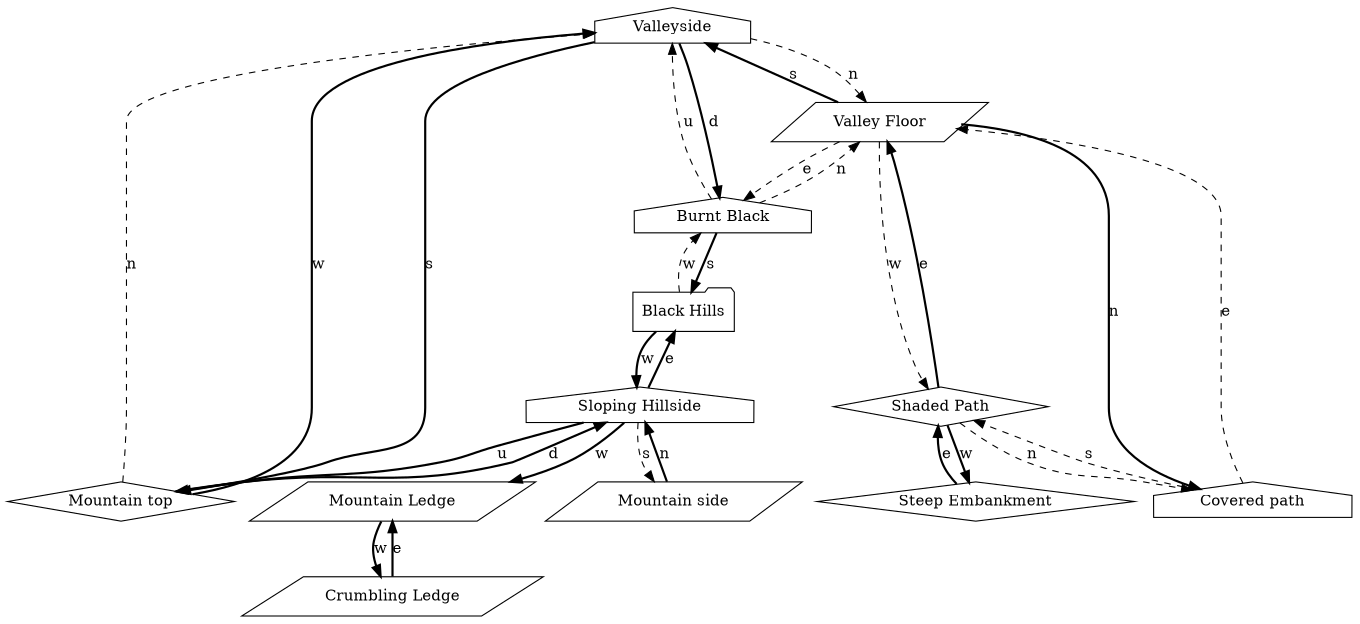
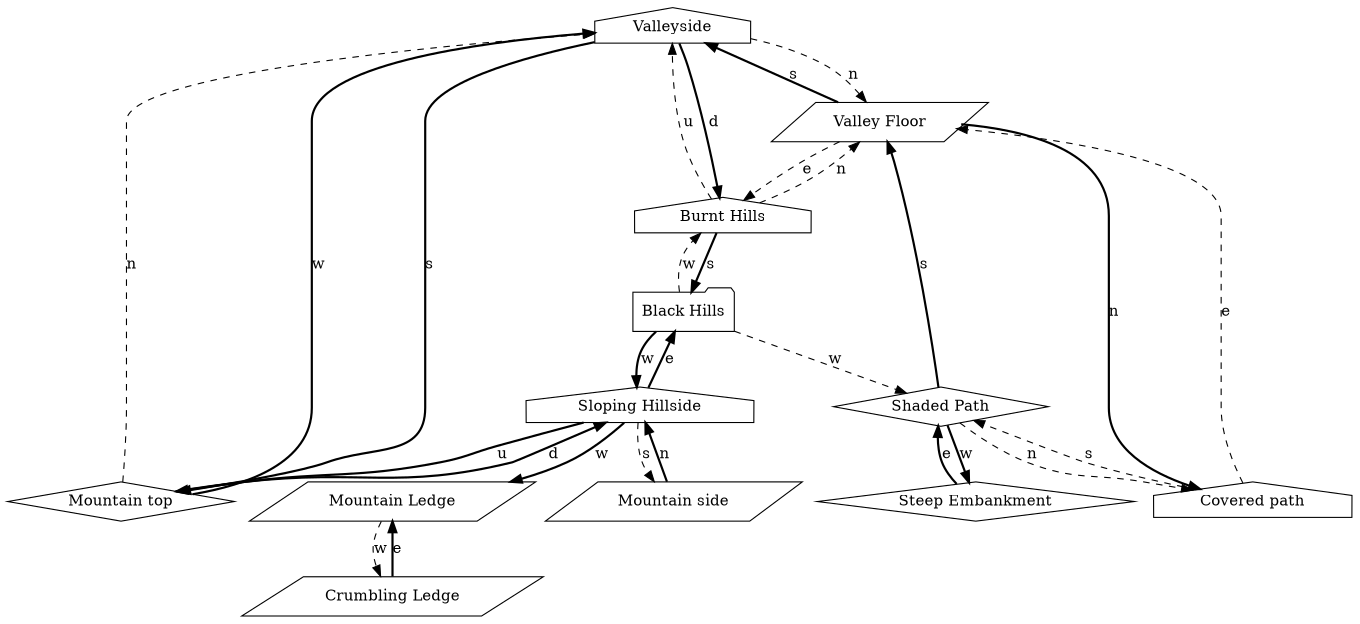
  digraph {
    node [shape=house]
    edge [style=bold]
    n1 [label=Valleyside]
    n2 [label="Valley Floor" shape=parallelogram]
    n3 [label="Mountain top" shape=diamond]
-   n4 [label="Burnt Black"]
+   n4 [label="Burnt Hills"]
    n5 [label="Covered path"]
    n6 [label="Shaded Path" shape=diamond]
    n7 [label="Sloping Hillside"]
    n8 [label="Black Hills" shape=folder]
    n9 [label="Steep Embankment" shape=diamond]
    n10 [label="Mountain side" shape=parallelogram]
    n11 [label="Mountain Ledge" shape=parallelogram]
    n12 [label="Crumbling Ledge" shape=parallelogram]
    n1 -> n2 [label=n style=dashed]
    n1 -> n3 [label=s]
    n1 -> n4 [label=d]
    n2 -> n1 [label=s]
    n2 -> n4 [label=e style=dashed]
    n2 -> n5 [label=n]
-   n2 -> n6 [label=w style=dashed]
+   n8 -> n6 [label=w style=dashed]
    n3 -> n1 [label=n style=dashed]
    n3 -> n1 [label=w]
    n3 -> n7 [label=d]
    n4 -> n1 [label=u style=dashed]
    n4 -> n2 [label=n style=dashed]
    n4 -> n8 [label=s]
    n5 -> n2 [label=e style=dashed]
    n5 -> n6 [label=s style=dashed]
-   n6 -> n2 [label=e]
+   n6 -> n2 [label=s]
    n6 -> n5 [label=n style=dashed]
    n6 -> n9 [label=w]
    n7 -> n3 [label=u]
    n7 -> n8 [label=e]
    n7 -> n10 [label=s style=dashed]
    n7 -> n11 [label=w]
    n8 -> n4 [label=w style=dashed]
    n8 -> n7 [label=w]
    n9 -> n6 [label=e]
    n10 -> n7 [label=n]
-   n11 -> n12 [label=w]
+   n11 -> n12 [label=w style=dashed]
    n12 -> n11 [label=e]
  }
